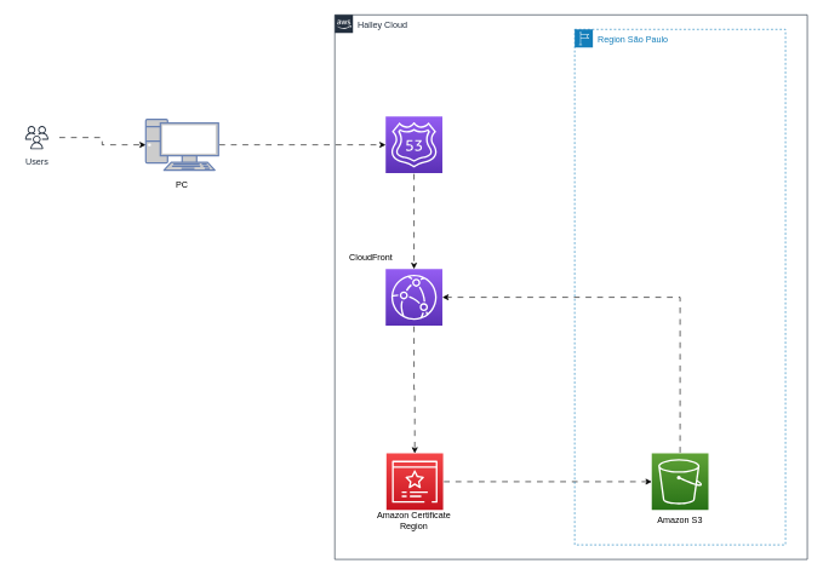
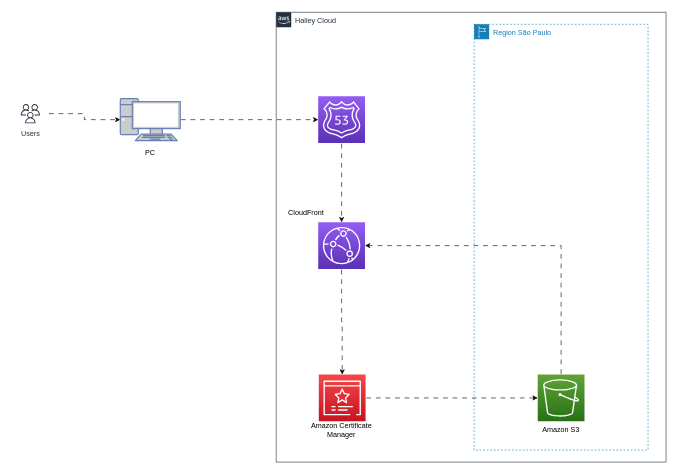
  <mxCell id="0" />
  <mxCell id="1" parent="0" />
  <mxCell id="2" style="edgeStyle=orthogonalEdgeStyle;rounded=0;orthogonalLoop=1;jettySize=auto;html=1;flowAnimation=1;" edge="1" parent="1" source="3" target="18"><mxGeometry relative="1" as="geometry" /></mxCell>
  <mxCell id="3" value="Users" style="sketch=0;outlineConnect=0;fontColor=#232F3E;gradientColor=none;strokeColor=#232F3E;fillColor=#ffffff;dashed=0;verticalLabelPosition=bottom;verticalAlign=top;align=center;html=1;fontSize=12;fontStyle=0;aspect=fixed;shape=mxgraph.aws4.resourceIcon;resIcon=mxgraph.aws4.users;" vertex="1" parent="1"><mxGeometry x="20" y="169" width="60" height="40" as="geometry" /></mxCell>
  <mxCell id="4" value="Halley Cloud" style="points=[[0,0],[0.25,0],[0.5,0],[0.75,0],[1,0],[1,0.25],[1,0.5],[1,0.75],[1,1],[0.75,1],[0.5,1],[0.25,1],[0,1],[0,0.75],[0,0.5],[0,0.25]];outlineConnect=0;gradientColor=none;html=1;whiteSpace=wrap;fontSize=12;fontStyle=0;container=1;pointerEvents=0;collapsible=0;recursiveResize=0;shape=mxgraph.aws4.group;grIcon=mxgraph.aws4.group_aws_cloud_alt;strokeColor=#232F3E;fillColor=none;verticalAlign=top;align=left;spacingLeft=30;fontColor=#232F3E;dashed=0;" vertex="1" parent="1"><mxGeometry x="460" y="20" width="650" height="750" as="geometry" /></mxCell>
  <mxCell id="5" style="edgeStyle=orthogonalEdgeStyle;rounded=0;orthogonalLoop=1;jettySize=auto;html=1;entryX=0.5;entryY=0;entryDx=0;entryDy=0;entryPerimeter=0;flowAnimation=1;" edge="1" parent="4" source="6" target="11"><mxGeometry relative="1" as="geometry" /></mxCell>
  <mxCell id="6" value="" style="sketch=0;points=[[0,0,0],[0.25,0,0],[0.5,0,0],[0.75,0,0],[1,0,0],[0,1,0],[0.25,1,0],[0.5,1,0],[0.75,1,0],[1,1,0],[0,0.25,0],[0,0.5,0],[0,0.75,0],[1,0.25,0],[1,0.5,0],[1,0.75,0]];outlineConnect=0;fontColor=#232F3E;gradientColor=#945DF2;gradientDirection=north;fillColor=#5A30B5;strokeColor=#ffffff;dashed=0;verticalLabelPosition=bottom;verticalAlign=top;align=center;html=1;fontSize=12;fontStyle=0;aspect=fixed;shape=mxgraph.aws4.resourceIcon;resIcon=mxgraph.aws4.cloudfront;" vertex="1" parent="4"><mxGeometry x="70" y="350" width="78" height="78" as="geometry" /></mxCell>
  <mxCell id="7" style="edgeStyle=orthogonalEdgeStyle;rounded=0;orthogonalLoop=1;jettySize=auto;html=1;flowAnimation=1;" edge="1" parent="4" source="8" target="6"><mxGeometry relative="1" as="geometry" /></mxCell>
  <mxCell id="8" value="" style="sketch=0;points=[[0,0,0],[0.25,0,0],[0.5,0,0],[0.75,0,0],[1,0,0],[0,1,0],[0.25,1,0],[0.5,1,0],[0.75,1,0],[1,1,0],[0,0.25,0],[0,0.5,0],[0,0.75,0],[1,0.25,0],[1,0.5,0],[1,0.75,0]];outlineConnect=0;fontColor=#232F3E;gradientColor=#945DF2;gradientDirection=north;fillColor=#5A30B5;strokeColor=#ffffff;dashed=0;verticalLabelPosition=bottom;verticalAlign=top;align=center;html=1;fontSize=12;fontStyle=0;aspect=fixed;shape=mxgraph.aws4.resourceIcon;resIcon=mxgraph.aws4.route_53;" vertex="1" parent="4"><mxGeometry x="70" y="140" width="78" height="78" as="geometry" /></mxCell>
  <mxCell id="9" value="CloudFront" style="text;html=1;strokeColor=none;fillColor=none;align=center;verticalAlign=middle;whiteSpace=wrap;rounded=0;" vertex="1" parent="4"><mxGeometry y="320" width="100" height="30" as="geometry" /></mxCell>
  <mxCell id="10" style="edgeStyle=orthogonalEdgeStyle;rounded=0;orthogonalLoop=1;jettySize=auto;html=1;entryX=0;entryY=0.5;entryDx=0;entryDy=0;entryPerimeter=0;flowAnimation=1;" edge="1" parent="4" source="11" target="13"><mxGeometry relative="1" as="geometry" /></mxCell>
  <mxCell id="11" value="" style="sketch=0;points=[[0,0,0],[0.25,0,0],[0.5,0,0],[0.75,0,0],[1,0,0],[0,1,0],[0.25,1,0],[0.5,1,0],[0.75,1,0],[1,1,0],[0,0.25,0],[0,0.5,0],[0,0.75,0],[1,0.25,0],[1,0.5,0],[1,0.75,0]];outlineConnect=0;fontColor=#232F3E;gradientColor=#F54749;gradientDirection=north;fillColor=#C7131F;strokeColor=#ffffff;dashed=0;verticalLabelPosition=bottom;verticalAlign=top;align=center;html=1;fontSize=12;fontStyle=0;aspect=fixed;shape=mxgraph.aws4.resourceIcon;resIcon=mxgraph.aws4.certificate_manager_3;" vertex="1" parent="4"><mxGeometry x="71" y="604" width="78" height="78" as="geometry" /></mxCell>
  <mxCell id="12" value="Region São Paulo" style="points=[[0,0],[0.25,0],[0.5,0],[0.75,0],[1,0],[1,0.25],[1,0.5],[1,0.75],[1,1],[0.75,1],[0.5,1],[0.25,1],[0,1],[0,0.75],[0,0.5],[0,0.25]];outlineConnect=0;gradientColor=none;html=1;whiteSpace=wrap;fontSize=12;fontStyle=0;container=1;pointerEvents=0;collapsible=0;recursiveResize=0;shape=mxgraph.aws4.group;grIcon=mxgraph.aws4.group_region;strokeColor=#147EBA;fillColor=none;verticalAlign=top;align=left;spacingLeft=30;fontColor=#147EBA;dashed=1;" vertex="1" parent="4"><mxGeometry x="330" y="20" width="290" height="710" as="geometry" /></mxCell>
  <mxCell id="13" value="" style="sketch=0;points=[[0,0,0],[0.25,0,0],[0.5,0,0],[0.75,0,0],[1,0,0],[0,1,0],[0.25,1,0],[0.5,1,0],[0.75,1,0],[1,1,0],[0,0.25,0],[0,0.5,0],[0,0.75,0],[1,0.25,0],[1,0.5,0],[1,0.75,0]];outlineConnect=0;fontColor=#232F3E;gradientColor=#60A337;gradientDirection=north;fillColor=#277116;strokeColor=#ffffff;dashed=0;verticalLabelPosition=bottom;verticalAlign=top;align=center;html=1;fontSize=12;fontStyle=0;aspect=fixed;shape=mxgraph.aws4.resourceIcon;resIcon=mxgraph.aws4.s3;" vertex="1" parent="12"><mxGeometry x="106" y="584" width="78" height="78" as="geometry" /></mxCell>
  <mxCell id="14" value="Amazon S3" style="text;html=1;strokeColor=none;fillColor=none;align=center;verticalAlign=middle;whiteSpace=wrap;rounded=0;" vertex="1" parent="12"><mxGeometry x="95" y="662" width="100" height="30" as="geometry" /></mxCell>
  <mxCell id="15" style="edgeStyle=orthogonalEdgeStyle;rounded=0;orthogonalLoop=1;jettySize=auto;html=1;entryX=1;entryY=0.5;entryDx=0;entryDy=0;entryPerimeter=0;flowAnimation=1;" edge="1" parent="4" source="13" target="6"><mxGeometry relative="1" as="geometry"><Array as="points"><mxPoint x="475" y="389" /></Array></mxGeometry></mxCell>
- <mxCell id="16" value="Amazon Certificate Region" style="text;html=1;strokeColor=none;fillColor=none;align=center;verticalAlign=middle;whiteSpace=wrap;rounded=0;" vertex="1" parent="4"><mxGeometry x="49" y="682" width="120" height="30" as="geometry" /></mxCell>
+ <mxCell id="16" value="Amazon Certificate Manager" style="text;html=1;strokeColor=none;fillColor=none;align=center;verticalAlign=middle;whiteSpace=wrap;rounded=0;" vertex="1" parent="4"><mxGeometry x="49" y="682" width="120" height="30" as="geometry" /></mxCell>
  <mxCell id="17" style="edgeStyle=orthogonalEdgeStyle;rounded=0;orthogonalLoop=1;jettySize=auto;html=1;flowAnimation=1;" edge="1" parent="1" source="18" target="8"><mxGeometry relative="1" as="geometry" /></mxCell>
  <mxCell id="18" value="" style="fontColor=#0066CC;verticalAlign=top;verticalLabelPosition=bottom;labelPosition=center;align=center;html=1;outlineConnect=0;fillColor=#CCCCCC;strokeColor=#6881B3;gradientColor=none;gradientDirection=north;strokeWidth=2;shape=mxgraph.networks.pc;" vertex="1" parent="1"><mxGeometry x="200" y="164" width="100" height="70" as="geometry" /></mxCell>
  <mxCell id="19" value="PC" style="text;html=1;strokeColor=none;fillColor=none;align=center;verticalAlign=middle;whiteSpace=wrap;rounded=0;" vertex="1" parent="1"><mxGeometry x="200" y="240" width="100" height="30" as="geometry" /></mxCell>
